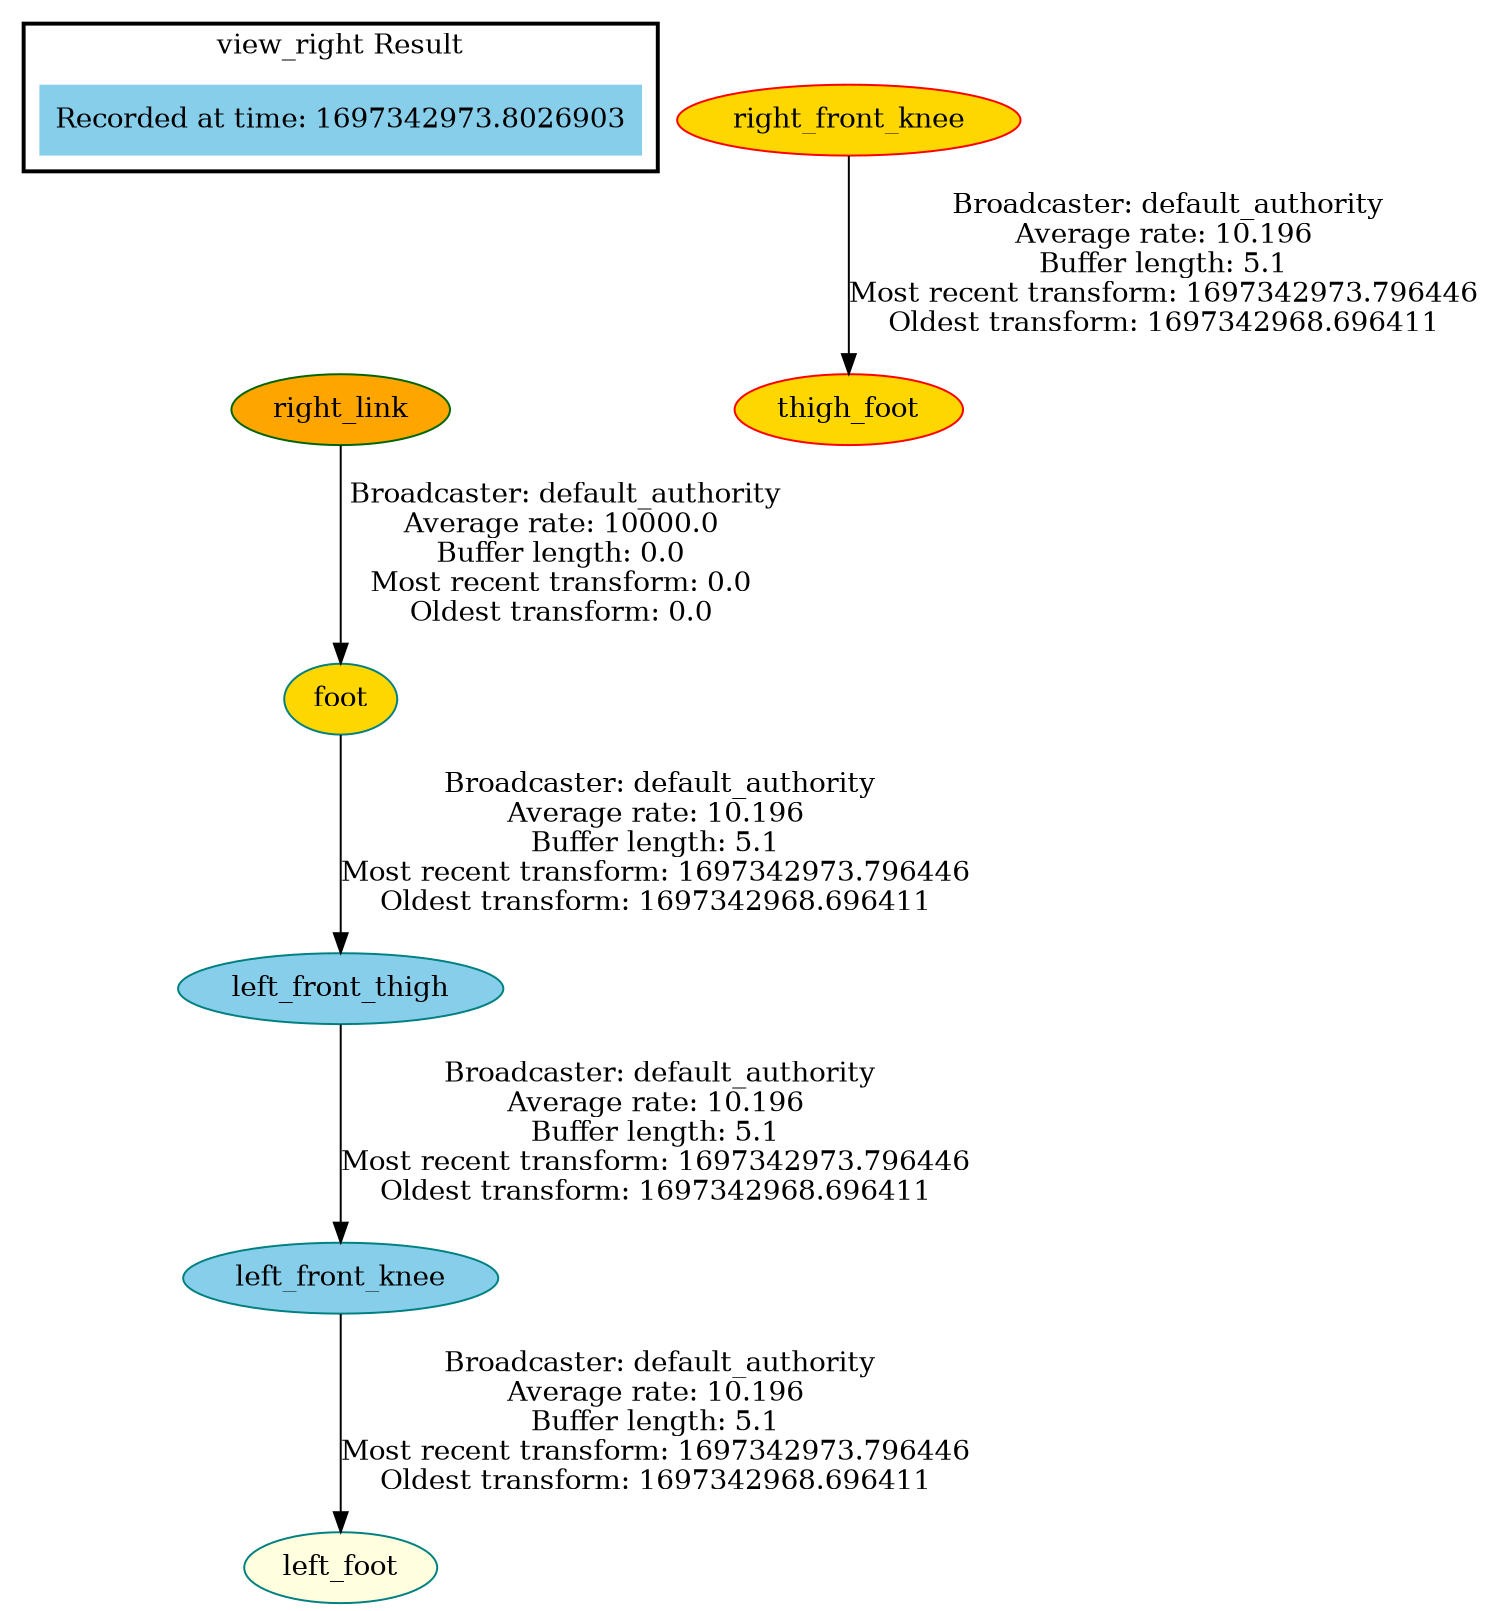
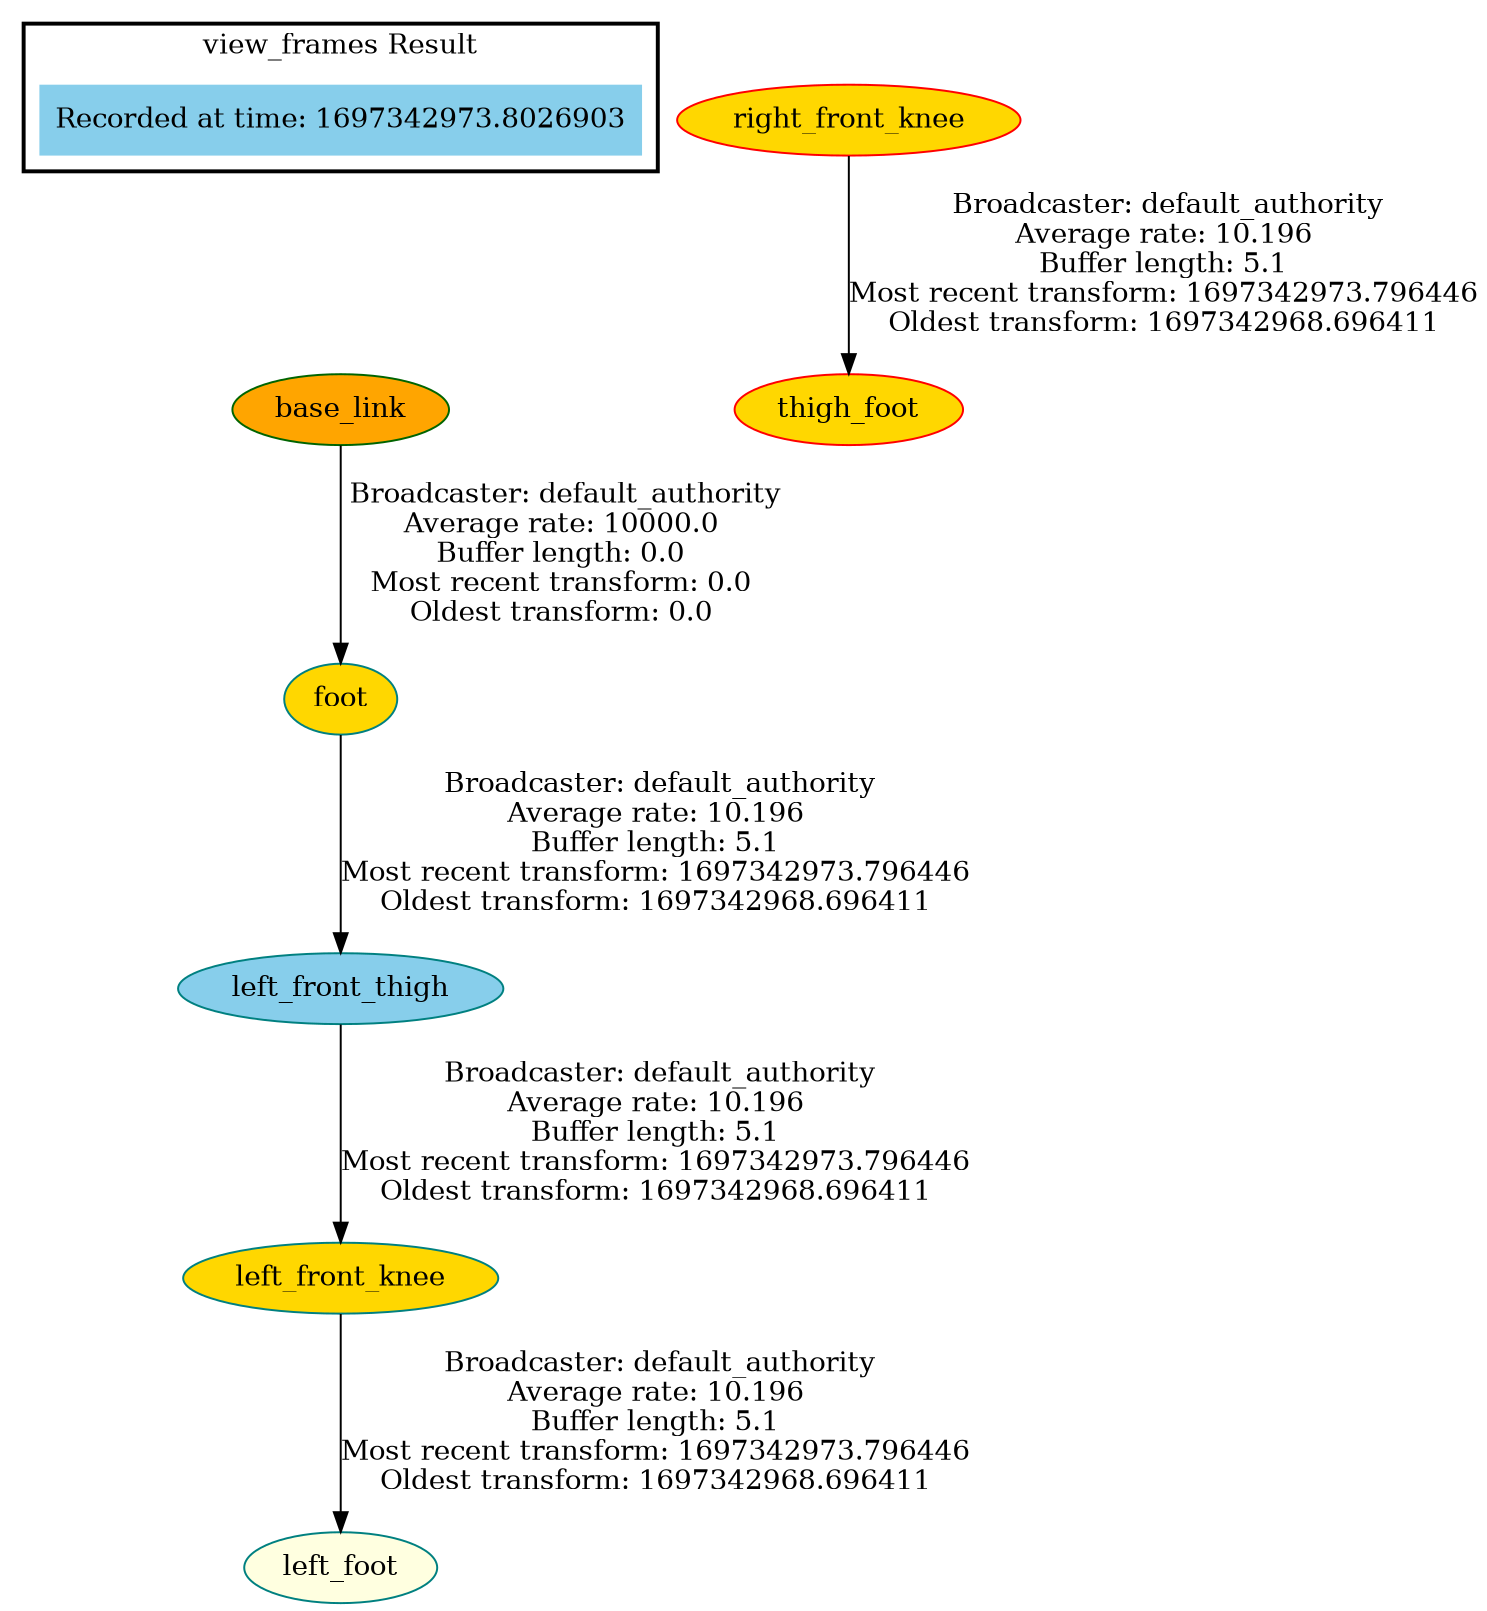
  digraph {
    node [color=teal fillcolor=gold style=filled]
    "Recorded at time: 1697342973.8026903" [color=red fillcolor=skyblue shape=plaintext]
-   base_link [color=darkgreen fillcolor=orange label=right_link]
+   base_link [color=darkgreen fillcolor=orange]
    n3 [label=foot]
    left_front_thigh [fillcolor=skyblue]
-   left_front_knee [fillcolor=skyblue]
+   left_front_knee
    left_foot [fillcolor=lightyellow]
    n7 [color=red label=thigh_foot]
    right_front_knee [color=red]
    subgraph cluster_1 {
      color=black
-     label="view_right Result"
+     label="view_frames Result"
      style=bold
      "Recorded at time: 1697342973.8026903"
    }
    "Recorded at time: 1697342973.8026903" -> base_link [style=invis]
    base_link -> n3 [label=" Broadcaster: default_authority\nAverage rate: 10000.0\nBuffer length: 0.0\nMost recent transform: 0.0\nOldest transform: 0.0\n"]
    n3 -> left_front_thigh [label=" Broadcaster: default_authority\nAverage rate: 10.196\nBuffer length: 5.1\nMost recent transform: 1697342973.796446\nOldest transform: 1697342968.696411\n"]
    left_front_thigh -> left_front_knee [label=" Broadcaster: default_authority\nAverage rate: 10.196\nBuffer length: 5.1\nMost recent transform: 1697342973.796446\nOldest transform: 1697342968.696411\n"]
    left_front_knee -> left_foot [label=" Broadcaster: default_authority\nAverage rate: 10.196\nBuffer length: 5.1\nMost recent transform: 1697342973.796446\nOldest transform: 1697342968.696411\n"]
    right_front_knee -> n7 [label=" Broadcaster: default_authority\nAverage rate: 10.196\nBuffer length: 5.1\nMost recent transform: 1697342973.796446\nOldest transform: 1697342968.696411\n"]
  }
